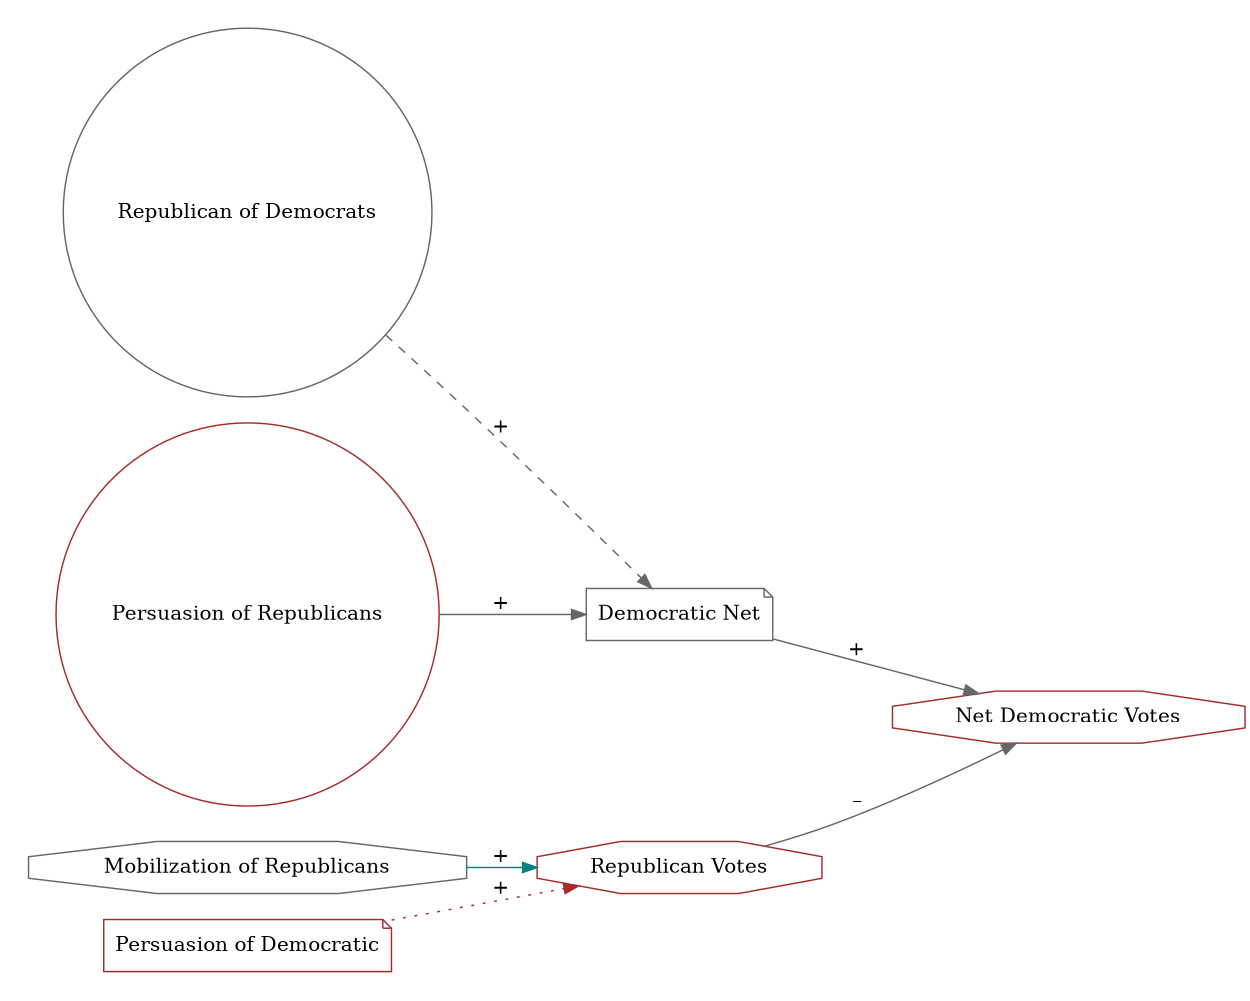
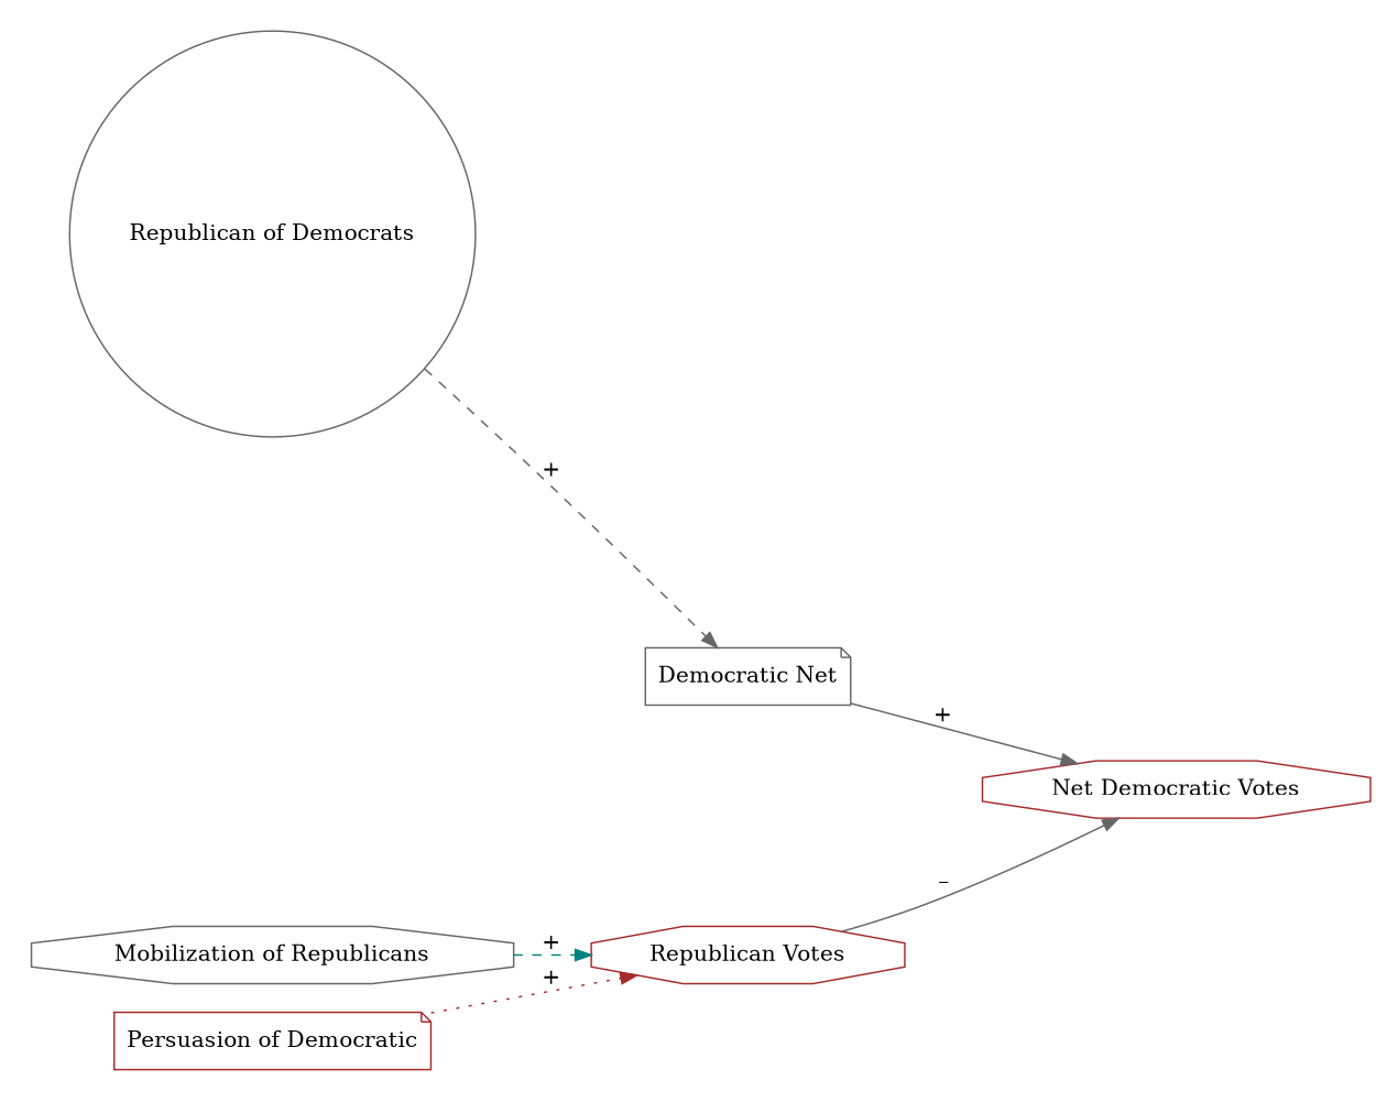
  digraph {
    rankdir=LR
    node [color=brown shape=octagon]
    edge [color=gray40 style=solid]
    n1 [color=gray40 label="Republican of Democrats" shape=circle]
-   n2 [label="Persuasion of Republicans" shape=circle]
    n3 [color=gray40 label="Democratic Net" shape=note]
    n4 [color=gray40 label="Mobilization of Republicans"]
    n5 [label="Persuasion of Democratic" shape=note]
    n6 [label="Republican Votes"]
    n7 [label="Net Democratic Votes"]
    subgraph cluster_1 {
      color=white
      style=filled
      n1
-     n2
      n3
    }
    subgraph cluster_2 {
      color=white
      style=filled
      n4
      n5
      n6
    }
    n1 -> n3 [label="+" style=dashed]
-   n2 -> n3 [label="+"]
    n3 -> n7 [label="+"]
-   n4 -> n6 [color=teal label="+"]
+   n4 -> n6 [color=teal label="+" style=dashed]
    n5 -> n6 [color=brown label="+" style=dotted]
    n6 -> n7 [label="–"]
  }
